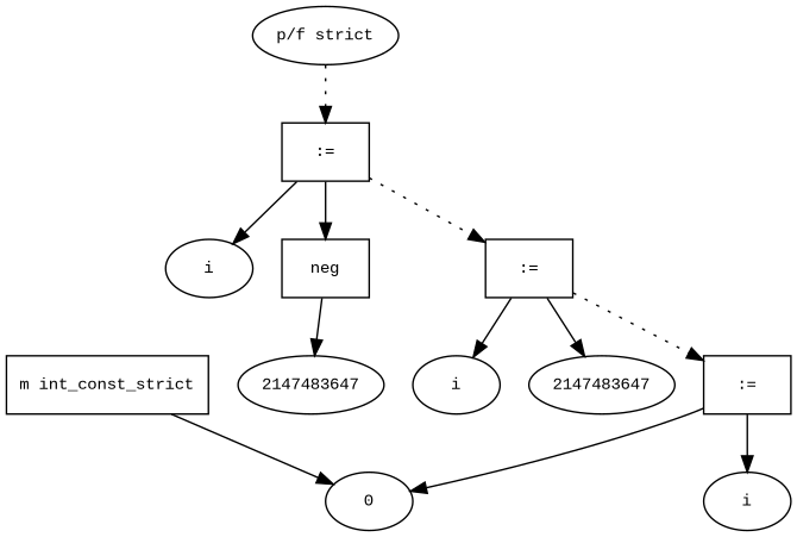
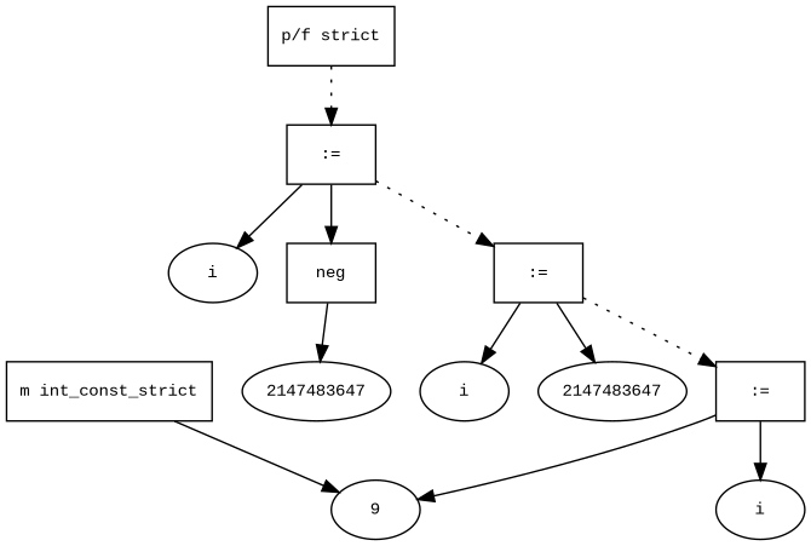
  digraph {
    fontname="Times New Roman"
    fontsize=10
    node [fontname="Courier New" fontsize=10 shape=box]
    edge [fontname="Times New Roman" fontsize=10]
    n1 [label="m int_const_strict"]
-   n2 [label=0 shape=ellipse]
-   n3 [label="p/f strict" shape=ellipse]
+   n2 [label=9 shape=ellipse]
+   n3 [label="p/f strict"]
    n4 [label=":="]
    n5 [label=i shape=ellipse]
    n6 [label=neg]
    n7 [label=":="]
    n8 [label=2147483647 shape=ellipse]
    n9 [label=i shape=ellipse]
    n10 [label=2147483647 shape=ellipse]
    n11 [label=":="]
    n12 [label=i shape=ellipse]
    n1 -> n2
    n3 -> n4 [style=dotted]
    n4 -> n5
    n4 -> n6
    n4 -> n7 [style=dotted]
    n6 -> n8
    n7 -> n9
    n7 -> n10
    n7 -> n11 [style=dotted]
    n11 -> n2
    n11 -> n12
  }
